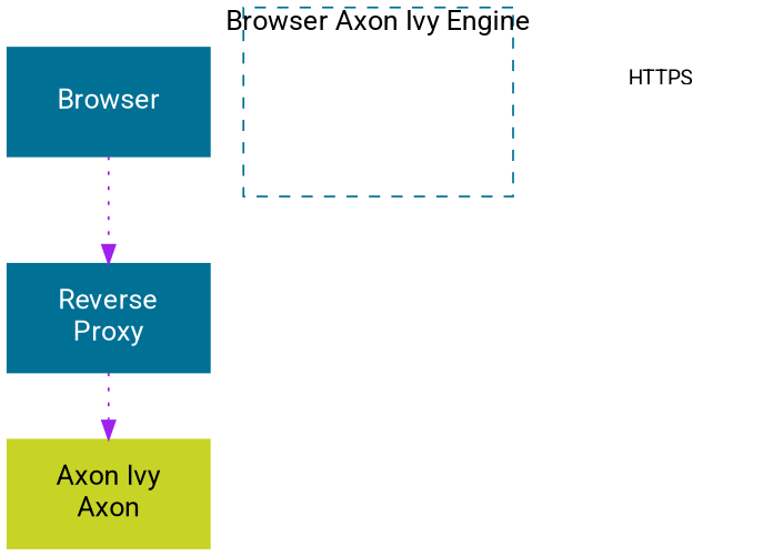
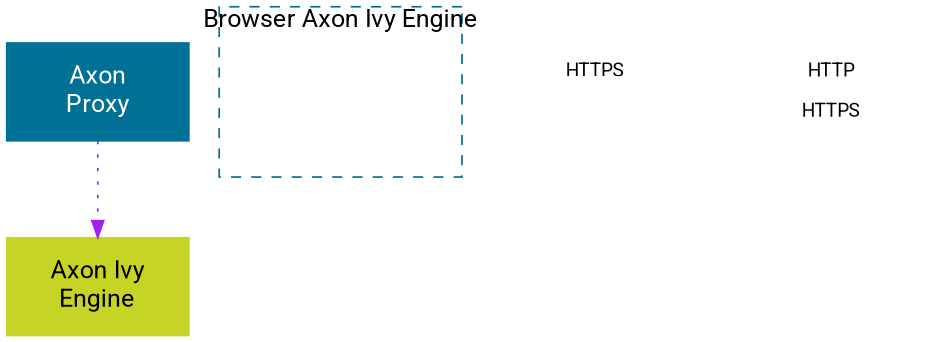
  digraph {
    node [color="#007095" fixedsize=true fontcolor=black fontname="Roboto,Helvetica Neue,Arial,sans-serif" fontsize=15 margin=0 shape=box style=filled]
    edge [color=purple style=dotted]
-   n1 [fontcolor=white height=0.8 label=Browser width=1.5]
-   n2 [fontcolor=white height=0.8 label="Reverse\nProxy" width=1.5]
-   n3 [color="#C7D426" height=0.8 label="Axon Ivy\nAxon" width=1.5]
+   n2 [fontcolor=white height=0.8 label="Axon\nProxy" width=1.5]
+   n3 [color="#C7D426" height=0.8 label="Axon Ivy\nEngine" width=1.5]
    n4 [height=1.4 label="Browser Axon Ivy Engine" labelloc=t style=dashed width=2.0]
    n5 [fillcolor=none fontsize=11 height=0.8 label="HTTPS\n \n " shape=none width=1.7]
-   n1 -> n2
+   n6 [fillcolor=none fontsize=11 height=0.8 label="HTTP\n \nHTTPS" shape=none width=1.7]
    n2 -> n3
  }
